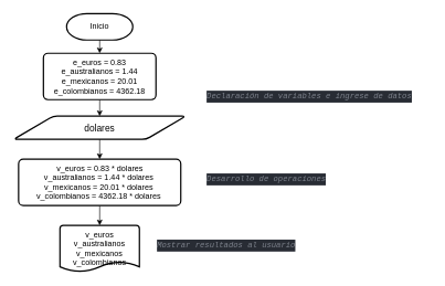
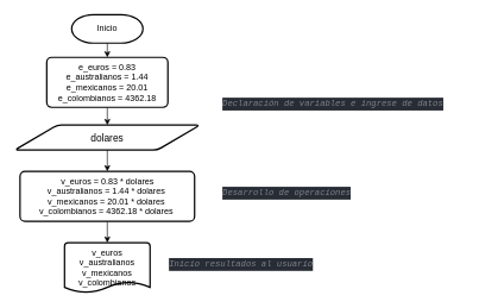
  <mxCell id="0" />
  <mxCell id="1" parent="0" />
  <mxCell id="2" value="Inicio" style="strokeWidth=2;html=1;shape=mxgraph.flowchart.terminator;whiteSpace=wrap;" vertex="1" parent="1"><mxGeometry x="100" y="20" width="100" height="40" as="geometry" /></mxCell>
  <mxCell id="3" value="&lt;div style=&quot;text-align: start;&quot;&gt;&lt;font style=&quot;font-size: 14px;&quot;&gt;dolares&lt;/font&gt;&lt;br&gt;&lt;/div&gt;" style="shape=parallelogram;html=1;strokeWidth=2;perimeter=parallelogramPerimeter;whiteSpace=wrap;rounded=1;arcSize=12;size=0.23;" vertex="1" parent="1"><mxGeometry x="20" y="175" width="260" height="35" as="geometry" /></mxCell>
  <mxCell id="4" value="v_euros&lt;br&gt;v_australianos&lt;br&gt;v_mexicanos&lt;br&gt;v_colombianos" style="strokeWidth=2;html=1;shape=mxgraph.flowchart.document2;whiteSpace=wrap;size=0.214;" vertex="1" parent="1"><mxGeometry x="90" y="340" width="120" height="70" as="geometry" /></mxCell>
  <mxCell id="5" value="" style="endArrow=classic;html=1;rounded=0;exitX=0.5;exitY=1;exitDx=0;exitDy=0;exitPerimeter=0;entryX=0.5;entryY=0;entryDx=0;entryDy=0;" edge="1" parent="1" source="2" target="13"><mxGeometry width="50" height="50" relative="1" as="geometry"><mxPoint x="126" y="380" as="sourcePoint" /><mxPoint x="260" y="110" as="targetPoint" /></mxGeometry></mxCell>
  <mxCell id="6" value="" style="endArrow=classic;html=1;rounded=0;exitX=0.5;exitY=1;exitDx=0;exitDy=0;entryX=0.5;entryY=0;entryDx=0;entryDy=0;" edge="1" parent="1" source="3" target="10"><mxGeometry width="50" height="50" relative="1" as="geometry"><mxPoint x="296" y="240" as="sourcePoint" /><mxPoint x="150" y="260" as="targetPoint" /></mxGeometry></mxCell>
  <mxCell id="7" value="&lt;meta charset=&quot;utf-8&quot;&gt;&lt;div style=&quot;font-style: normal; font-variant-caps: normal; font-weight: normal; letter-spacing: normal; text-align: start; text-indent: 0px; text-transform: none; word-spacing: 0px; -webkit-text-stroke-width: 0px; text-decoration: none; color: rgb(171, 178, 191); background-color: rgb(40, 44, 52); font-family: &amp;quot;Fira Code&amp;quot;, &amp;quot;Menlo for Powerline&amp;quot;, Menlo, Monaco, &amp;quot;Courier New&amp;quot;, monospace; font-size: 12px; line-height: 18px;&quot;&gt;&lt;div&gt;&lt;span style=&quot;color: rgb(127, 132, 142); font-style: italic;&quot;&gt;Declaración de variables e ingrese de datos&lt;/span&gt;&lt;/div&gt;&lt;/div&gt;" style="text;whiteSpace=wrap;html=1;" vertex="1" parent="1"><mxGeometry x="310" y="130" width="340" height="40" as="geometry" /></mxCell>
- <mxCell id="8" value="&lt;div style=&quot;font-style: normal; font-variant-caps: normal; font-weight: normal; letter-spacing: normal; text-align: start; text-indent: 0px; text-transform: none; word-spacing: 0px; -webkit-text-stroke-width: 0px; text-decoration: none; color: rgb(171, 178, 191); background-color: rgb(40, 44, 52); font-family: &amp;quot;Fira Code&amp;quot;, &amp;quot;Menlo for Powerline&amp;quot;, Menlo, Monaco, &amp;quot;Courier New&amp;quot;, monospace; font-size: 12px; line-height: 18px;&quot;&gt;&lt;div&gt;&lt;span style=&quot;color: rgb(127, 132, 142); font-style: italic;&quot;&gt;Mostrar resultados al usuario&lt;/span&gt;&lt;/div&gt;&lt;/div&gt;" style="text;whiteSpace=wrap;html=1;" vertex="1" parent="1"><mxGeometry x="235" y="355" width="240" height="40" as="geometry" /></mxCell>
+ <mxCell id="8" value="&lt;div style=&quot;font-style: normal; font-variant-caps: normal; font-weight: normal; letter-spacing: normal; text-align: start; text-indent: 0px; text-transform: none; word-spacing: 0px; -webkit-text-stroke-width: 0px; text-decoration: none; color: rgb(171, 178, 191); background-color: rgb(40, 44, 52); font-family: &amp;quot;Fira Code&amp;quot;, &amp;quot;Menlo for Powerline&amp;quot;, Menlo, Monaco, &amp;quot;Courier New&amp;quot;, monospace; font-size: 12px; line-height: 18px;&quot;&gt;&lt;div&gt;&lt;span style=&quot;color: rgb(127, 132, 142); font-style: italic;&quot;&gt;Inicio resultados al usuario&lt;/span&gt;&lt;/div&gt;&lt;/div&gt;" style="text;whiteSpace=wrap;html=1;" vertex="1" parent="1"><mxGeometry x="235" y="355" width="240" height="40" as="geometry" /></mxCell>
  <mxCell id="9" style="edgeStyle=orthogonalEdgeStyle;rounded=0;orthogonalLoop=1;jettySize=auto;html=1;exitX=0.5;exitY=1;exitDx=0;exitDy=0;entryX=0.5;entryY=0;entryDx=0;entryDy=0;entryPerimeter=0;" edge="1" parent="1" source="10" target="4"><mxGeometry relative="1" as="geometry" /></mxCell>
  <mxCell id="10" value="&lt;div&gt;v_euros = 0.83 * dolares&lt;/div&gt;&lt;div&gt;v_australianos = 1.44 * dolares&amp;nbsp;&lt;/div&gt;&lt;div&gt;v_mexicanos = 20.01 * dolares&amp;nbsp;&lt;/div&gt;&lt;div&gt;v_colombianos = 4362.18 * dolares&amp;nbsp;&lt;/div&gt;" style="rounded=1;whiteSpace=wrap;html=1;absoluteArcSize=1;arcSize=14;strokeWidth=2;" vertex="1" parent="1"><mxGeometry x="27.5" y="240" width="245" height="70" as="geometry" /></mxCell>
  <mxCell id="11" value="&lt;div style=&quot;font-style: normal; font-variant-caps: normal; font-weight: normal; letter-spacing: normal; text-align: start; text-indent: 0px; text-transform: none; word-spacing: 0px; -webkit-text-stroke-width: 0px; text-decoration: none; color: rgb(171, 178, 191); background-color: rgb(40, 44, 52); font-family: &amp;quot;Fira Code&amp;quot;, &amp;quot;Menlo for Powerline&amp;quot;, Menlo, Monaco, &amp;quot;Courier New&amp;quot;, monospace; font-size: 12px; line-height: 18px;&quot;&gt;&lt;div&gt;&lt;span style=&quot;color: rgb(127, 132, 142); font-style: italic;&quot;&gt;Desarrollo de operaciones&lt;/span&gt;&lt;/div&gt;&lt;/div&gt;" style="text;whiteSpace=wrap;html=1;" vertex="1" parent="1"><mxGeometry x="310" y="255" width="210" height="40" as="geometry" /></mxCell>
  <mxCell id="12" style="edgeStyle=orthogonalEdgeStyle;rounded=0;orthogonalLoop=1;jettySize=auto;html=1;exitX=0.5;exitY=1;exitDx=0;exitDy=0;entryX=0.5;entryY=0;entryDx=0;entryDy=0;" edge="1" parent="1" source="13" target="3"><mxGeometry relative="1" as="geometry" /></mxCell>
  <mxCell id="13" value="&lt;div&gt;e_euros = 0.83&lt;/div&gt;&lt;div&gt;e_australianos = 1.44&lt;/div&gt;&lt;div&gt;e_mexicanos = 20.01&lt;/div&gt;&lt;div style=&quot;&quot;&gt;e_colombianos = 4362.18&lt;/div&gt;" style="rounded=1;whiteSpace=wrap;html=1;absoluteArcSize=1;arcSize=14;strokeWidth=2;" vertex="1" parent="1"><mxGeometry x="65" y="80" width="170" height="70" as="geometry" /></mxCell>
